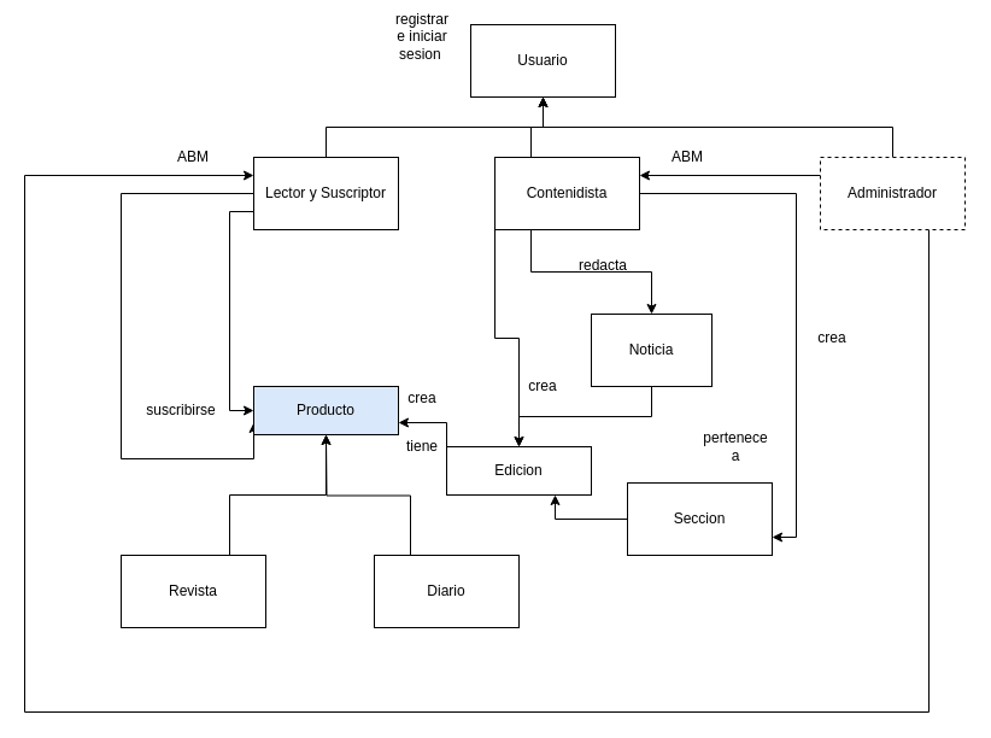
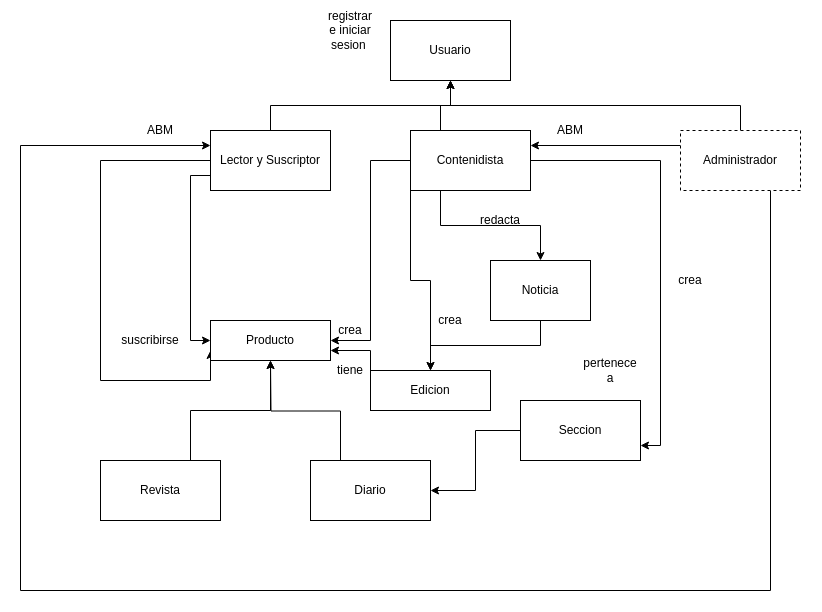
  <mxCell id="0" />
  <mxCell id="1" parent="0" />
  <mxCell id="2" value="Usuario" style="rounded=0;whiteSpace=wrap;html=1;" vertex="1" parent="1"><mxGeometry x="390" y="20" width="120" height="60" as="geometry" /></mxCell>
  <mxCell id="3" style="edgeStyle=orthogonalEdgeStyle;rounded=0;orthogonalLoop=1;jettySize=auto;html=1;exitX=0.5;exitY=0;exitDx=0;exitDy=0;entryX=0.5;entryY=1;entryDx=0;entryDy=0;" edge="1" parent="1" source="6" target="2"><mxGeometry relative="1" as="geometry" /></mxCell>
  <mxCell id="4" style="edgeStyle=orthogonalEdgeStyle;rounded=0;orthogonalLoop=1;jettySize=auto;html=1;exitX=0;exitY=0.75;exitDx=0;exitDy=0;entryX=0;entryY=0.5;entryDx=0;entryDy=0;" edge="1" parent="1" source="6" target="19"><mxGeometry relative="1" as="geometry" /></mxCell>
  <mxCell id="5" style="edgeStyle=orthogonalEdgeStyle;rounded=0;orthogonalLoop=1;jettySize=auto;html=1;exitX=0;exitY=0.5;exitDx=0;exitDy=0;entryX=0;entryY=0.75;entryDx=0;entryDy=0;" edge="1" parent="1" source="6" target="19"><mxGeometry relative="1" as="geometry"><Array as="points"><mxPoint x="100" y="160" /><mxPoint x="100" y="380" /><mxPoint x="210" y="380" /></Array></mxGeometry></mxCell>
  <mxCell id="6" value="Lector y Suscriptor" style="rounded=0;whiteSpace=wrap;html=1;" vertex="1" parent="1"><mxGeometry x="210" y="130" width="120" height="60" as="geometry" /></mxCell>
  <mxCell id="7" style="edgeStyle=orthogonalEdgeStyle;rounded=0;orthogonalLoop=1;jettySize=auto;html=1;exitX=0.25;exitY=0;exitDx=0;exitDy=0;entryX=0.5;entryY=1;entryDx=0;entryDy=0;" edge="1" parent="1" source="12" target="2"><mxGeometry relative="1" as="geometry" /></mxCell>
  <mxCell id="8" style="edgeStyle=orthogonalEdgeStyle;rounded=0;orthogonalLoop=1;jettySize=auto;html=1;exitX=0.25;exitY=1;exitDx=0;exitDy=0;" edge="1" parent="1" source="12" target="25"><mxGeometry relative="1" as="geometry" /></mxCell>
  <mxCell id="9" style="edgeStyle=orthogonalEdgeStyle;rounded=0;orthogonalLoop=1;jettySize=auto;html=1;exitX=1;exitY=0.5;exitDx=0;exitDy=0;entryX=1;entryY=0.75;entryDx=0;entryDy=0;" edge="1" parent="1" source="12" target="28"><mxGeometry relative="1" as="geometry" /></mxCell>
  <mxCell id="10" style="edgeStyle=orthogonalEdgeStyle;rounded=0;orthogonalLoop=1;jettySize=auto;html=1;exitX=0;exitY=1;exitDx=0;exitDy=0;" edge="1" parent="1" source="12" target="34"><mxGeometry relative="1" as="geometry" /></mxCell>
+ <mxCell id="11" style="edgeStyle=orthogonalEdgeStyle;rounded=0;orthogonalLoop=1;jettySize=auto;html=1;exitX=0;exitY=0.5;exitDx=0;exitDy=0;entryX=1;entryY=0.5;entryDx=0;entryDy=0;" edge="1" parent="1" source="12" target="19"><mxGeometry relative="1" as="geometry" /></mxCell>
  <mxCell id="12" value="Contenidista" style="rounded=0;whiteSpace=wrap;html=1;" vertex="1" parent="1"><mxGeometry x="410" y="130" width="120" height="60" as="geometry" /></mxCell>
  <mxCell id="13" style="edgeStyle=orthogonalEdgeStyle;rounded=0;orthogonalLoop=1;jettySize=auto;html=1;exitX=0.5;exitY=0;exitDx=0;exitDy=0;entryX=0.5;entryY=1;entryDx=0;entryDy=0;" edge="1" parent="1" source="16" target="2"><mxGeometry relative="1" as="geometry" /></mxCell>
  <mxCell id="14" style="edgeStyle=orthogonalEdgeStyle;rounded=0;orthogonalLoop=1;jettySize=auto;html=1;exitX=0;exitY=0.25;exitDx=0;exitDy=0;entryX=1;entryY=0.25;entryDx=0;entryDy=0;" edge="1" parent="1" source="16" target="12"><mxGeometry relative="1" as="geometry" /></mxCell>
  <mxCell id="15" style="edgeStyle=orthogonalEdgeStyle;rounded=0;orthogonalLoop=1;jettySize=auto;html=1;exitX=0.75;exitY=1;exitDx=0;exitDy=0;entryX=0;entryY=0.25;entryDx=0;entryDy=0;" edge="1" parent="1" source="16" target="6"><mxGeometry relative="1" as="geometry"><Array as="points"><mxPoint x="770" y="590" /><mxPoint x="20" y="590" /><mxPoint x="20" y="145" /></Array></mxGeometry></mxCell>
  <mxCell id="16" value="Administrador" style="rounded=0;whiteSpace=wrap;html=1;dashed=1;" vertex="1" parent="1"><mxGeometry x="680" y="130" width="120" height="60" as="geometry" /></mxCell>
  <mxCell id="17" value="suscribirse" style="text;html=1;strokeColor=none;fillColor=none;align=center;verticalAlign=middle;whiteSpace=wrap;rounded=0;" vertex="1" parent="1"><mxGeometry x="130" y="330" width="40" height="20" as="geometry" /></mxCell>
  <mxCell id="18" value="registrar e iniciar sesion&amp;nbsp;" style="text;html=1;strokeColor=none;fillColor=none;align=center;verticalAlign=middle;whiteSpace=wrap;rounded=0;" vertex="1" parent="1"><mxGeometry x="330" y="20" width="40" height="20" as="geometry" /></mxCell>
- <mxCell id="19" value="Producto" style="rounded=0;whiteSpace=wrap;html=1;fillColor=#dae8fc;" vertex="1" parent="1"><mxGeometry x="210" y="320" width="120" height="40" as="geometry" /></mxCell>
+ <mxCell id="19" value="Producto" style="rounded=0;whiteSpace=wrap;html=1;" vertex="1" parent="1"><mxGeometry x="210" y="320" width="120" height="40" as="geometry" /></mxCell>
  <mxCell id="20" style="edgeStyle=orthogonalEdgeStyle;rounded=0;orthogonalLoop=1;jettySize=auto;html=1;exitX=0.75;exitY=0;exitDx=0;exitDy=0;entryX=0.5;entryY=1;entryDx=0;entryDy=0;" edge="1" parent="1" source="21" target="19"><mxGeometry relative="1" as="geometry" /></mxCell>
  <mxCell id="21" value="Revista" style="rounded=0;whiteSpace=wrap;html=1;" vertex="1" parent="1"><mxGeometry x="100" y="460" width="120" height="60" as="geometry" /></mxCell>
  <mxCell id="22" style="edgeStyle=orthogonalEdgeStyle;rounded=0;orthogonalLoop=1;jettySize=auto;html=1;exitX=0.25;exitY=0;exitDx=0;exitDy=0;" edge="1" parent="1" source="23"><mxGeometry relative="1" as="geometry"><mxPoint x="270" y="360" as="targetPoint" /></mxGeometry></mxCell>
  <mxCell id="23" value="Diario" style="rounded=0;whiteSpace=wrap;html=1;" vertex="1" parent="1"><mxGeometry x="310" y="460" width="120" height="60" as="geometry" /></mxCell>
  <mxCell id="24" style="edgeStyle=orthogonalEdgeStyle;rounded=0;orthogonalLoop=1;jettySize=auto;html=1;exitX=0.5;exitY=1;exitDx=0;exitDy=0;" edge="1" parent="1" source="25" target="34"><mxGeometry relative="1" as="geometry" /></mxCell>
  <mxCell id="25" value="Noticia" style="rounded=0;whiteSpace=wrap;html=1;" vertex="1" parent="1"><mxGeometry x="490" y="260" width="100" height="60" as="geometry" /></mxCell>
  <mxCell id="26" value="redacta" style="text;html=1;strokeColor=none;fillColor=none;align=center;verticalAlign=middle;whiteSpace=wrap;rounded=0;" vertex="1" parent="1"><mxGeometry x="480" y="210" width="40" height="20" as="geometry" /></mxCell>
- <mxCell id="27" style="edgeStyle=orthogonalEdgeStyle;rounded=0;orthogonalLoop=1;jettySize=auto;html=1;exitX=0;exitY=0.5;exitDx=0;exitDy=0;entryX=0.75;entryY=1;entryDx=0;entryDy=0;" edge="1" parent="1" source="28" target="34"><mxGeometry relative="1" as="geometry" /></mxCell>
+ <mxCell id="27" style="edgeStyle=orthogonalEdgeStyle;rounded=0;orthogonalLoop=1;jettySize=auto;html=1;exitX=0;exitY=0.5;exitDx=0;exitDy=0;" edge="1" parent="1" source="28" target="23"><mxGeometry relative="1" as="geometry" /></mxCell>
  <mxCell id="28" value="Seccion" style="rounded=0;whiteSpace=wrap;html=1;" vertex="1" parent="1"><mxGeometry x="520" y="400" width="120" height="60" as="geometry" /></mxCell>
  <mxCell id="29" value="tiene" style="text;html=1;strokeColor=none;fillColor=none;align=center;verticalAlign=middle;whiteSpace=wrap;rounded=0;" vertex="1" parent="1"><mxGeometry x="330" y="360" width="40" height="20" as="geometry" /></mxCell>
  <mxCell id="30" value="crea" style="text;html=1;strokeColor=none;fillColor=none;align=center;verticalAlign=middle;whiteSpace=wrap;rounded=0;" vertex="1" parent="1"><mxGeometry x="330" y="320" width="40" height="20" as="geometry" /></mxCell>
  <mxCell id="31" value="pertenece a" style="text;html=1;strokeColor=none;fillColor=none;align=center;verticalAlign=middle;whiteSpace=wrap;rounded=0;" vertex="1" parent="1"><mxGeometry x="590" y="360" width="40" height="20" as="geometry" /></mxCell>
  <mxCell id="32" value="crea" style="text;html=1;strokeColor=none;fillColor=none;align=center;verticalAlign=middle;whiteSpace=wrap;rounded=0;" vertex="1" parent="1"><mxGeometry x="670" y="270" width="40" height="20" as="geometry" /></mxCell>
  <mxCell id="33" style="edgeStyle=orthogonalEdgeStyle;rounded=0;orthogonalLoop=1;jettySize=auto;html=1;exitX=0;exitY=0;exitDx=0;exitDy=0;entryX=1;entryY=0.75;entryDx=0;entryDy=0;" edge="1" parent="1" source="34" target="19"><mxGeometry relative="1" as="geometry" /></mxCell>
  <mxCell id="34" value="Edicion" style="rounded=0;whiteSpace=wrap;html=1;" vertex="1" parent="1"><mxGeometry x="370" y="370" width="120" height="40" as="geometry" /></mxCell>
  <mxCell id="35" value="crea" style="text;html=1;strokeColor=none;fillColor=none;align=center;verticalAlign=middle;whiteSpace=wrap;rounded=0;" vertex="1" parent="1"><mxGeometry x="430" y="310" width="40" height="20" as="geometry" /></mxCell>
  <mxCell id="36" value="ABM" style="text;html=1;strokeColor=none;fillColor=none;align=center;verticalAlign=middle;whiteSpace=wrap;rounded=0;" vertex="1" parent="1"><mxGeometry x="550" y="120" width="40" height="20" as="geometry" /></mxCell>
  <mxCell id="37" value="ABM" style="text;html=1;strokeColor=none;fillColor=none;align=center;verticalAlign=middle;whiteSpace=wrap;rounded=0;" vertex="1" parent="1"><mxGeometry x="140" y="120" width="40" height="20" as="geometry" /></mxCell>
